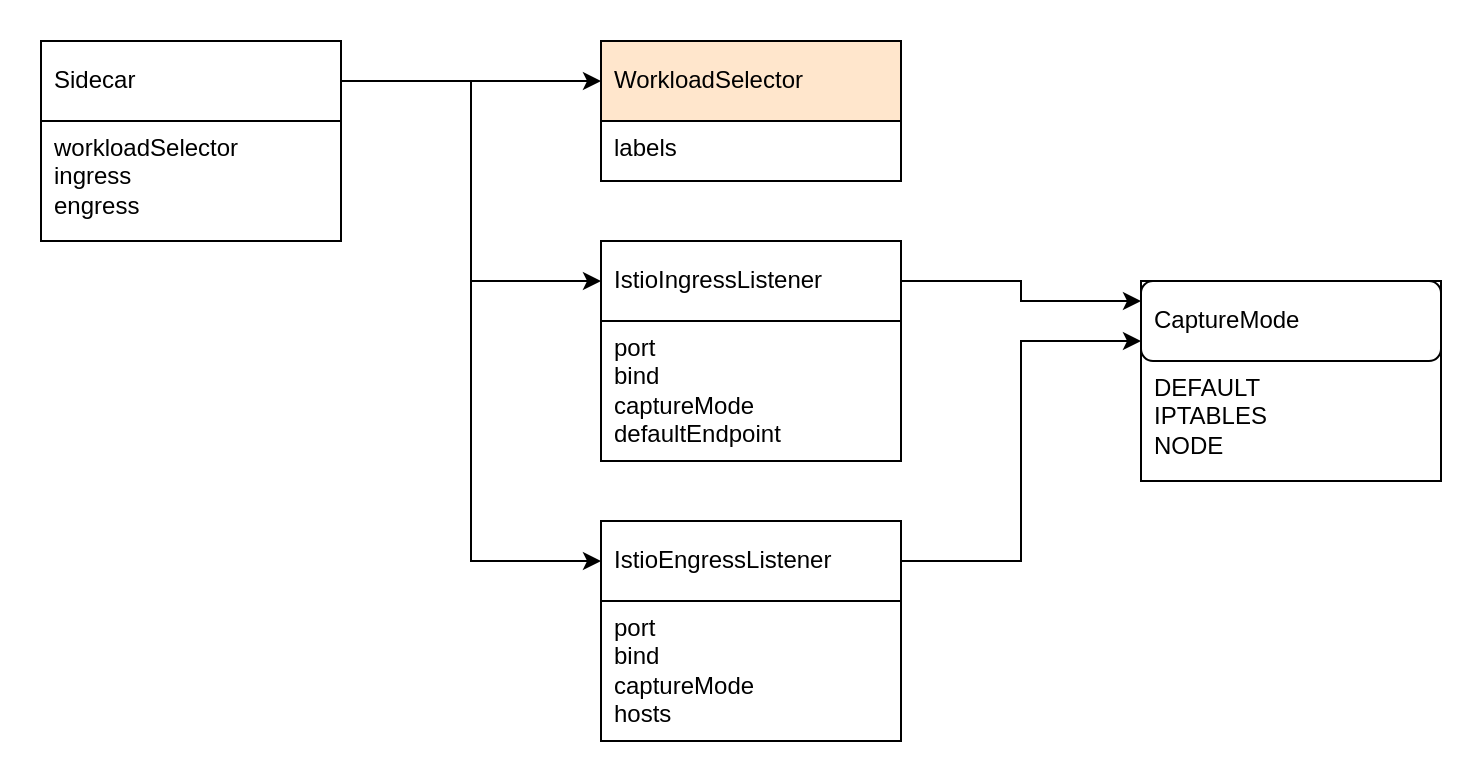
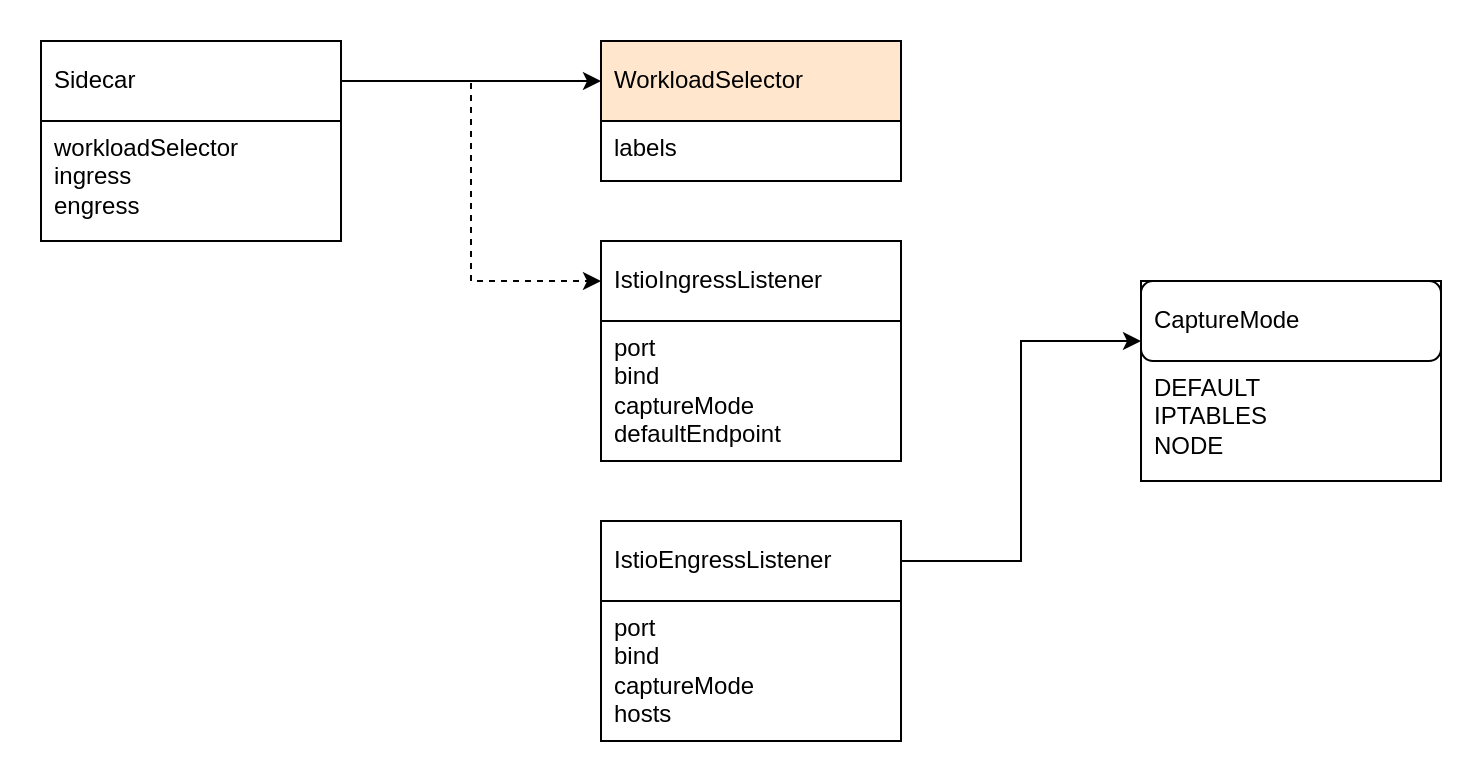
  <mxCell id="0" />
  <mxCell id="1" parent="0" />
  <mxCell id="2" value="labels" style="rounded=0;whiteSpace=wrap;html=1;spacingTop=40;verticalAlign=top;align=left;spacingLeft=5;" vertex="1" parent="1"><mxGeometry x="300" y="20" width="150" height="70" as="geometry" /></mxCell>
  <mxCell id="3" value="WorkloadSelector" style="rounded=0;whiteSpace=wrap;html=1;spacingLeft=5;align=left;fillColor=#ffe6cc;" vertex="1" parent="1"><mxGeometry x="300" y="20" width="150" height="40" as="geometry" /></mxCell>
  <mxCell id="4" value="workloadSelector&lt;br&gt;ingress&lt;br&gt;engress" style="rounded=0;whiteSpace=wrap;html=1;spacingTop=40;verticalAlign=top;align=left;spacingLeft=5;" vertex="1" parent="1"><mxGeometry x="20" y="20" width="150" height="100" as="geometry" /></mxCell>
  <mxCell id="5" style="edgeStyle=orthogonalEdgeStyle;rounded=0;orthogonalLoop=1;jettySize=auto;html=1;entryX=0;entryY=0.5;entryDx=0;entryDy=0;" edge="1" parent="1" source="8" target="3"><mxGeometry relative="1" as="geometry" /></mxCell>
- <mxCell id="6" style="edgeStyle=orthogonalEdgeStyle;rounded=0;orthogonalLoop=1;jettySize=auto;html=1;entryX=0;entryY=0.5;entryDx=0;entryDy=0;" edge="1" parent="1" source="8" target="11"><mxGeometry relative="1" as="geometry" /></mxCell>
- <mxCell id="7" style="edgeStyle=orthogonalEdgeStyle;rounded=0;orthogonalLoop=1;jettySize=auto;html=1;entryX=0;entryY=0.5;entryDx=0;entryDy=0;" edge="1" parent="1" source="8" target="14"><mxGeometry relative="1" as="geometry" /></mxCell>
+ <mxCell id="6" style="edgeStyle=orthogonalEdgeStyle;rounded=0;orthogonalLoop=1;jettySize=auto;html=1;entryX=0;entryY=0.5;entryDx=0;entryDy=0;dashed=1;" edge="1" parent="1" source="8" target="11"><mxGeometry relative="1" as="geometry" /></mxCell>
  <mxCell id="8" value="Sidecar" style="rounded=0;whiteSpace=wrap;html=1;spacingLeft=5;align=left;" vertex="1" parent="1"><mxGeometry x="20" y="20" width="150" height="40" as="geometry" /></mxCell>
  <mxCell id="9" value="port&lt;br&gt;bind&lt;br&gt;captureMode&lt;br&gt;defaultEndpoint" style="rounded=0;whiteSpace=wrap;html=1;spacingTop=40;verticalAlign=top;align=left;spacingLeft=5;" vertex="1" parent="1"><mxGeometry x="300" y="120" width="150" height="110" as="geometry" /></mxCell>
- <mxCell id="10" style="edgeStyle=orthogonalEdgeStyle;rounded=0;orthogonalLoop=1;jettySize=auto;html=1;entryX=0;entryY=0.25;entryDx=0;entryDy=0;" edge="1" parent="1" source="11" target="16"><mxGeometry relative="1" as="geometry" /></mxCell>
  <mxCell id="11" value="IstioIngressListener" style="rounded=0;whiteSpace=wrap;html=1;spacingLeft=5;align=left;" vertex="1" parent="1"><mxGeometry x="300" y="120" width="150" height="40" as="geometry" /></mxCell>
  <mxCell id="12" value="port&lt;br&gt;bind&lt;br&gt;captureMode&lt;br&gt;hosts" style="rounded=0;whiteSpace=wrap;html=1;spacingTop=40;verticalAlign=top;align=left;spacingLeft=5;" vertex="1" parent="1"><mxGeometry x="300" y="260" width="150" height="110" as="geometry" /></mxCell>
  <mxCell id="13" style="edgeStyle=orthogonalEdgeStyle;rounded=0;orthogonalLoop=1;jettySize=auto;html=1;entryX=0;entryY=0.75;entryDx=0;entryDy=0;" edge="1" parent="1" source="14" target="16"><mxGeometry relative="1" as="geometry" /></mxCell>
  <mxCell id="14" value="IstioEngressListener" style="rounded=0;whiteSpace=wrap;html=1;spacingLeft=5;align=left;" vertex="1" parent="1"><mxGeometry x="300" y="260" width="150" height="40" as="geometry" /></mxCell>
  <mxCell id="15" value="DEFAULT&lt;br&gt;IPTABLES&lt;br&gt;NODE" style="rounded=0;whiteSpace=wrap;html=1;spacingTop=40;verticalAlign=top;align=left;spacingLeft=5;" vertex="1" parent="1"><mxGeometry x="570" y="140" width="150" height="100" as="geometry" /></mxCell>
  <mxCell id="16" value="CaptureMode" style="whiteSpace=wrap;html=1;spacingLeft=5;align=left;rounded=1;" vertex="1" parent="1"><mxGeometry x="570" y="140" width="150" height="40" as="geometry" /></mxCell>
